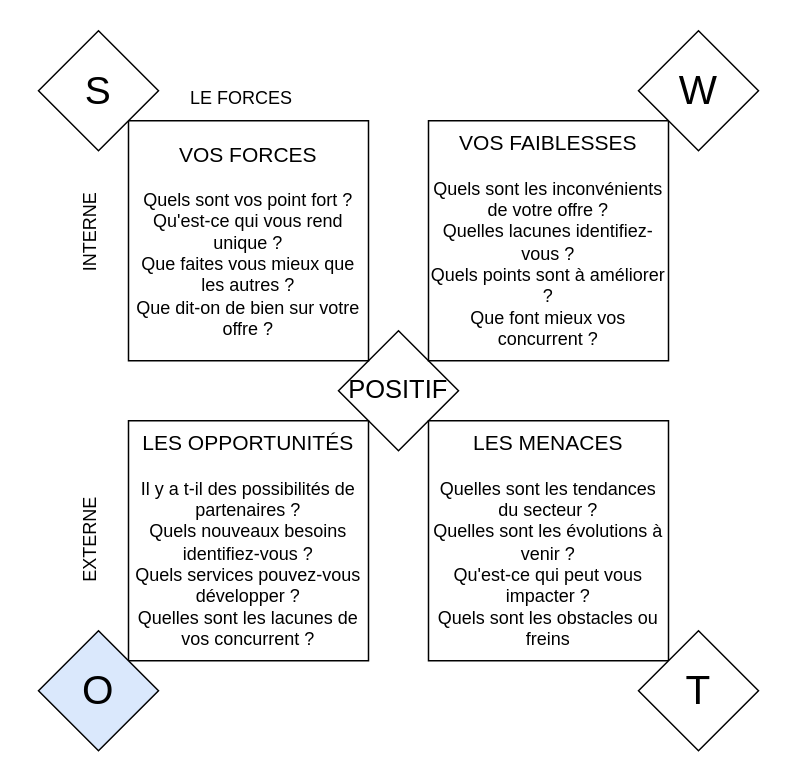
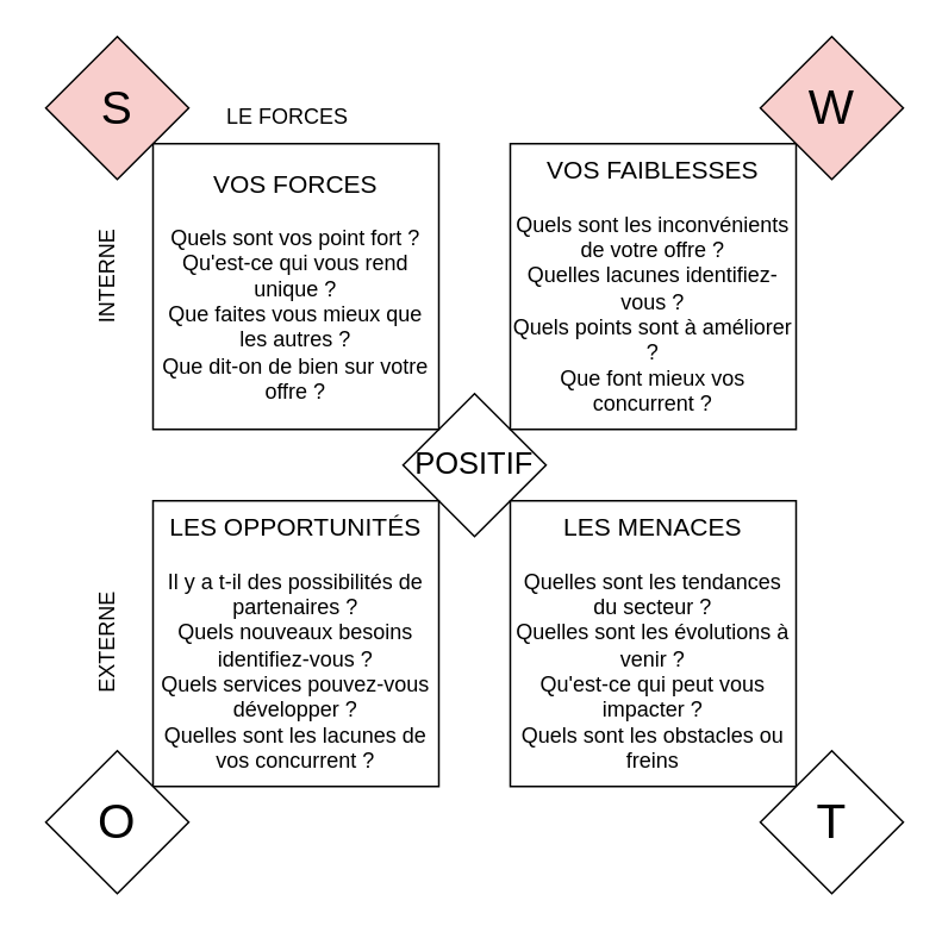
  <mxCell id="0" />
  <mxCell id="1" parent="0" />
  <mxCell id="2" value="&lt;font style=&quot;font-size: 17px;&quot;&gt;POSITIF&lt;/font&gt;" style="rhombus;whiteSpace=wrap;html=1;" vertex="1" parent="1"><mxGeometry x="225" y="220" width="80" height="80" as="geometry" /></mxCell>
  <mxCell id="3" value="&lt;font style=&quot;font-size: 14px;&quot;&gt;VOS FORCES&lt;/font&gt;&lt;br&gt;&lt;br&gt;Quels sont vos point fort ?&lt;br&gt;Qu'est-ce qui vous rend unique ?&lt;br&gt;Que faites vous mieux que les autres ?&lt;br&gt;Que dit-on de bien sur votre offre ?" style="whiteSpace=wrap;html=1;aspect=fixed;" vertex="1" parent="1"><mxGeometry x="85" y="80" width="160" height="160" as="geometry" /></mxCell>
  <mxCell id="4" value="&lt;font style=&quot;font-size: 14px;&quot;&gt;VOS FAIBLESSES&lt;/font&gt;&lt;br&gt;&lt;br&gt;Quels sont les inconvénients de votre offre ?&lt;br&gt;Quelles lacunes identifiez-vous ?&lt;br&gt;Quels points sont à améliorer ?&lt;br&gt;Que font mieux vos concurrent ?" style="whiteSpace=wrap;html=1;aspect=fixed;" vertex="1" parent="1"><mxGeometry x="285" y="80" width="160" height="160" as="geometry" /></mxCell>
  <mxCell id="5" value="&lt;font style=&quot;font-size: 14px;&quot;&gt;LES MENACES&lt;/font&gt;&lt;br&gt;&lt;br&gt;Quelles sont les tendances du secteur ?&lt;br&gt;Quelles sont les évolutions à venir ?&lt;br&gt;Qu'est-ce qui peut vous impacter ?&lt;br&gt;Quels sont les obstacles ou freins" style="whiteSpace=wrap;html=1;aspect=fixed;" vertex="1" parent="1"><mxGeometry x="285" y="280" width="160" height="160" as="geometry" /></mxCell>
  <mxCell id="6" value="&lt;font style=&quot;font-size: 14px;&quot;&gt;LES OPPORTUNITÉS&lt;/font&gt;&lt;br&gt;&lt;br&gt;Il y a t-il des possibilités de partenaires ?&lt;br&gt;Quels nouveaux besoins identifiez-vous ?&lt;br&gt;Quels services pouvez-vous développer ?&lt;br&gt;Quelles sont les lacunes de vos concurrent ?" style="whiteSpace=wrap;html=1;aspect=fixed;" vertex="1" parent="1"><mxGeometry x="85" y="280" width="160" height="160" as="geometry" /></mxCell>
  <mxCell id="7" value="LE FORCES" style="text;html=1;align=center;verticalAlign=middle;resizable=0;points=[];autosize=1;strokeColor=none;fillColor=none;" vertex="1" parent="1"><mxGeometry x="115" y="50" width="90" height="30" as="geometry" /></mxCell>
  <mxCell id="8" value="INTERNE" style="text;html=1;align=center;verticalAlign=middle;resizable=0;points=[];autosize=1;strokeColor=none;fillColor=none;rotation=-90;" vertex="1" parent="1"><mxGeometry x="20" y="140" width="80" height="30" as="geometry" /></mxCell>
  <mxCell id="9" value="EXTERNE" style="text;html=1;align=center;verticalAlign=middle;resizable=0;points=[];autosize=1;strokeColor=none;fillColor=none;rotation=-90;" vertex="1" parent="1"><mxGeometry x="20" y="345" width="80" height="30" as="geometry" /></mxCell>
- <mxCell id="10" value="&lt;font style=&quot;font-size: 27px;&quot;&gt;O&lt;/font&gt;" style="rhombus;whiteSpace=wrap;html=1;fillColor=#dae8fc;" vertex="1" parent="1"><mxGeometry x="25" y="420" width="80" height="80" as="geometry" /></mxCell>
+ <mxCell id="10" value="&lt;font style=&quot;font-size: 27px;&quot;&gt;O&lt;/font&gt;" style="rhombus;whiteSpace=wrap;html=1;" vertex="1" parent="1"><mxGeometry x="25" y="420" width="80" height="80" as="geometry" /></mxCell>
  <mxCell id="11" value="&lt;font style=&quot;font-size: 27px;&quot;&gt;T&lt;/font&gt;" style="rhombus;whiteSpace=wrap;html=1;" vertex="1" parent="1"><mxGeometry x="425" y="420" width="80" height="80" as="geometry" /></mxCell>
- <mxCell id="12" value="&lt;font style=&quot;font-size: 27px;&quot;&gt;W&lt;/font&gt;" style="rhombus;whiteSpace=wrap;html=1;" vertex="1" parent="1"><mxGeometry x="425" y="20" width="80" height="80" as="geometry" /></mxCell>
- <mxCell id="13" value="&lt;font style=&quot;font-size: 26px;&quot;&gt;S&lt;/font&gt;" style="rhombus;whiteSpace=wrap;html=1;" vertex="1" parent="1"><mxGeometry x="25" y="20" width="80" height="80" as="geometry" /></mxCell>
+ <mxCell id="12" value="&lt;font style=&quot;font-size: 27px;&quot;&gt;W&lt;/font&gt;" style="rhombus;whiteSpace=wrap;html=1;fillColor=#f8cecc;" vertex="1" parent="1"><mxGeometry x="425" y="20" width="80" height="80" as="geometry" /></mxCell>
+ <mxCell id="13" value="&lt;font style=&quot;font-size: 26px;&quot;&gt;S&lt;/font&gt;" style="rhombus;whiteSpace=wrap;html=1;fillColor=#f8cecc;" vertex="1" parent="1"><mxGeometry x="25" y="20" width="80" height="80" as="geometry" /></mxCell>
